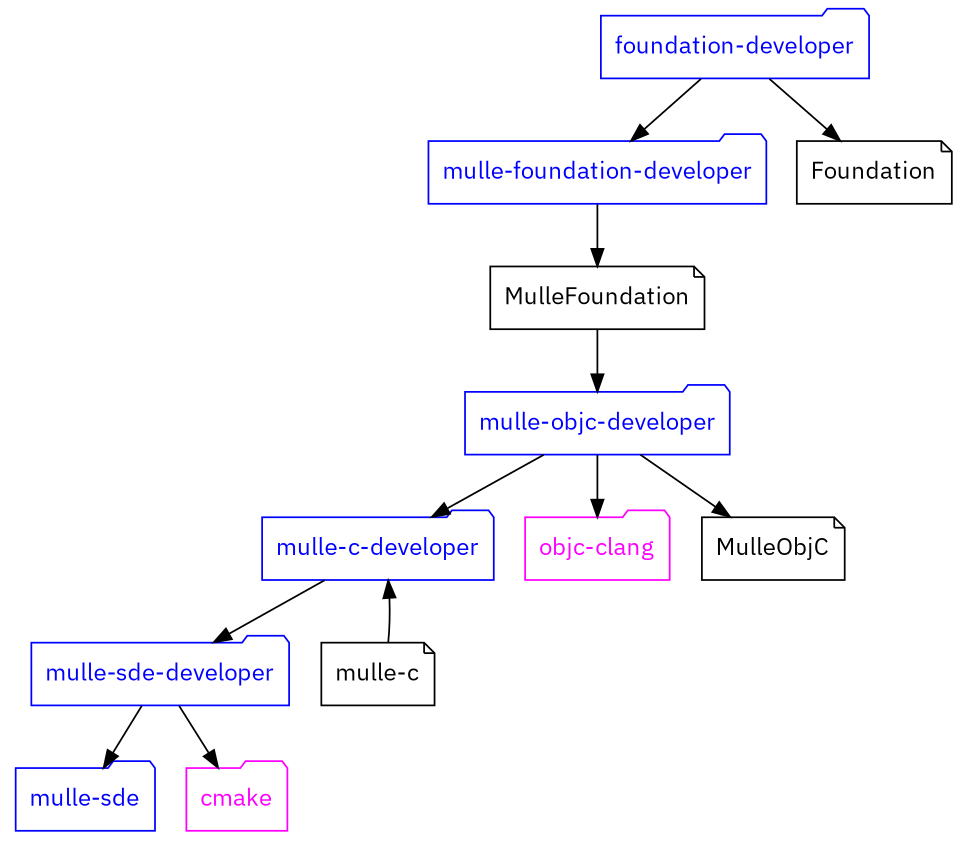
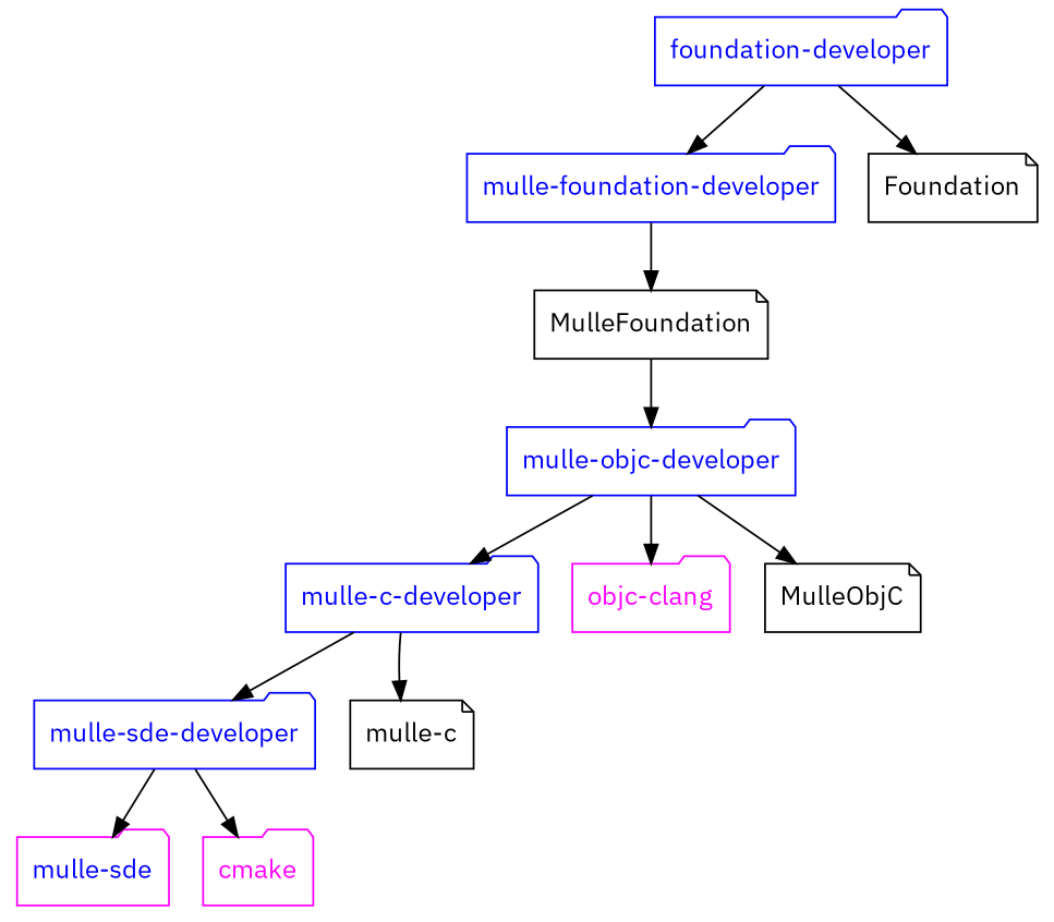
  digraph {
    fontname="IBM Plex Sans"
    node [color=blue fontcolor=blue fontname="IBM Plex Sans" shape=folder]
    edge [fontname="IBM Plex Sans"]
    "foundation-developer"
    "mulle-foundation-developer"
    "mulle-objc-developer"
    "mulle-c-developer"
    "mulle-sde-developer"
-   "mulle-sde"
+   "mulle-sde" [color=magenta]
    n7 [color=magenta fontcolor=magenta label="objc-clang"]
    cmake [color=magenta fontcolor=magenta]
    Foundation [shape=note color="" fontcolor=""]
    MulleFoundation [shape=note color="" fontcolor=""]
    MulleObjC [shape=note color="" fontcolor=""]
    "mulle-c" [shape=note color="" fontcolor=""]
    subgraph sub_1 {
      "foundation-developer"
      "mulle-foundation-developer"
      "mulle-objc-developer"
      "mulle-c-developer"
      "mulle-sde-developer"
      "mulle-sde"
    }
    subgraph sub_2 {
      n7
    }
    subgraph sub_3 {
      rank=same
      "mulle-sde"
    }
    subgraph sub_4 {
      rank=same
      cmake
    }
    "foundation-developer" -> "mulle-foundation-developer"
    "foundation-developer" -> Foundation
    "mulle-foundation-developer" -> MulleFoundation
    "mulle-objc-developer" -> "mulle-c-developer"
    "mulle-objc-developer" -> n7
    "mulle-objc-developer" -> MulleObjC
    "mulle-c-developer" -> "mulle-sde-developer"
-   "mulle-c" -> "mulle-c-developer"
+   "mulle-c-developer" -> "mulle-c"
    "mulle-sde-developer" -> "mulle-sde"
    "mulle-sde-developer" -> cmake
    MulleFoundation -> "mulle-objc-developer"
  }
